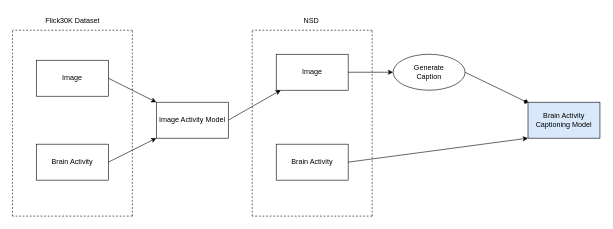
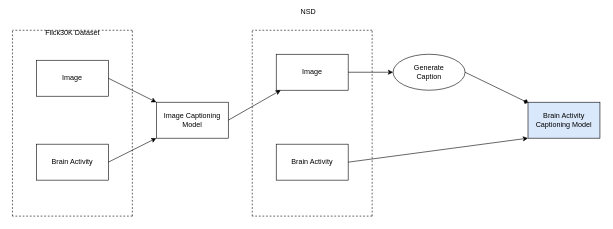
  <mxCell id="0" />
  <mxCell id="1" parent="0" />
  <mxCell id="2" value="Image" style="rounded=0;whiteSpace=wrap;html=1;" parent="1" vertex="1"><mxGeometry x="460" y="90" width="120" height="60" as="geometry" /></mxCell>
  <mxCell id="3" value="Brain Activity" style="rounded=0;whiteSpace=wrap;html=1;" parent="1" vertex="1"><mxGeometry x="460" y="240" width="120" height="60" as="geometry" /></mxCell>
- <mxCell id="4" value="Image Activity Model" style="rounded=0;whiteSpace=wrap;html=1;" parent="1" vertex="1"><mxGeometry x="260" y="170" width="120" height="60" as="geometry" /></mxCell>
+ <mxCell id="4" value="Image Captioning Model" style="rounded=0;whiteSpace=wrap;html=1;" parent="1" vertex="1"><mxGeometry x="260" y="170" width="120" height="60" as="geometry" /></mxCell>
  <mxCell id="5" value="Generate&lt;div&gt;Caption&lt;/div&gt;" style="ellipse;whiteSpace=wrap;html=1;" parent="1" vertex="1"><mxGeometry x="655" y="90" width="120" height="60" as="geometry" /></mxCell>
  <mxCell id="6" value="" style="endArrow=none;dashed=1;html=1;rounded=0;" edge="1" parent="1"><mxGeometry width="50" height="50" relative="1" as="geometry"><mxPoint x="420" y="360" as="sourcePoint" /><mxPoint x="420" y="50" as="targetPoint" /></mxGeometry></mxCell>
  <mxCell id="7" value="" style="endArrow=none;dashed=1;html=1;rounded=0;" edge="1" parent="1"><mxGeometry width="50" height="50" relative="1" as="geometry"><mxPoint x="620" y="50" as="sourcePoint" /><mxPoint x="420" y="50" as="targetPoint" /></mxGeometry></mxCell>
  <mxCell id="8" value="" style="endArrow=none;dashed=1;html=1;rounded=0;" edge="1" parent="1"><mxGeometry width="50" height="50" relative="1" as="geometry"><mxPoint x="620" y="360" as="sourcePoint" /><mxPoint x="420" y="360" as="targetPoint" /></mxGeometry></mxCell>
  <mxCell id="9" value="" style="endArrow=none;dashed=1;html=1;rounded=0;" edge="1" parent="1"><mxGeometry width="50" height="50" relative="1" as="geometry"><mxPoint x="620" y="360" as="sourcePoint" /><mxPoint x="620" y="50" as="targetPoint" /></mxGeometry></mxCell>
  <mxCell id="10" value="Image" style="rounded=0;whiteSpace=wrap;html=1;" vertex="1" parent="1"><mxGeometry x="60" y="100" width="120" height="60" as="geometry" /></mxCell>
  <mxCell id="11" value="Brain Activity" style="rounded=0;whiteSpace=wrap;html=1;" vertex="1" parent="1"><mxGeometry x="60" y="240" width="120" height="60" as="geometry" /></mxCell>
  <mxCell id="12" value="" style="endArrow=none;dashed=1;html=1;rounded=0;" edge="1" parent="1"><mxGeometry width="50" height="50" relative="1" as="geometry"><mxPoint x="20" y="360" as="sourcePoint" /><mxPoint x="20" y="50" as="targetPoint" /></mxGeometry></mxCell>
  <mxCell id="13" value="" style="endArrow=none;dashed=1;html=1;rounded=0;" edge="1" parent="1"><mxGeometry width="50" height="50" relative="1" as="geometry"><mxPoint x="220" y="50" as="sourcePoint" /><mxPoint x="20" y="50" as="targetPoint" /></mxGeometry></mxCell>
  <mxCell id="14" value="" style="endArrow=none;dashed=1;html=1;rounded=0;" edge="1" parent="1"><mxGeometry width="50" height="50" relative="1" as="geometry"><mxPoint x="220" y="360" as="sourcePoint" /><mxPoint x="20" y="360" as="targetPoint" /></mxGeometry></mxCell>
  <mxCell id="15" value="" style="endArrow=none;dashed=1;html=1;rounded=0;" edge="1" parent="1"><mxGeometry width="50" height="50" relative="1" as="geometry"><mxPoint x="220" y="360" as="sourcePoint" /><mxPoint x="220" y="50" as="targetPoint" /></mxGeometry></mxCell>
  <mxCell id="16" value="" style="endArrow=classic;html=1;rounded=0;exitX=1;exitY=0.5;exitDx=0;exitDy=0;" edge="1" parent="1" source="10" target="4"><mxGeometry width="50" height="50" relative="1" as="geometry"><mxPoint x="130" y="240" as="sourcePoint" /><mxPoint x="180" y="190" as="targetPoint" /></mxGeometry></mxCell>
  <mxCell id="17" value="" style="endArrow=classic;html=1;rounded=0;exitX=1;exitY=0.5;exitDx=0;exitDy=0;" edge="1" parent="1" source="11" target="4"><mxGeometry width="50" height="50" relative="1" as="geometry"><mxPoint x="190" y="140" as="sourcePoint" /><mxPoint x="280" y="210" as="targetPoint" /></mxGeometry></mxCell>
- <mxCell id="18" value="Flick30K Dataset" style="text;html=1;align=center;verticalAlign=middle;resizable=0;points=[];autosize=1;strokeColor=none;fillColor=none;" vertex="1" parent="1"><mxGeometry x="65" y="20" width="110" height="30" as="geometry" /></mxCell>
- <mxCell id="19" value="NSD&amp;nbsp;" style="text;html=1;align=center;verticalAlign=middle;resizable=0;points=[];autosize=1;strokeColor=none;fillColor=none;" vertex="1" parent="1"><mxGeometry x="495" y="20" width="50" height="30" as="geometry" /></mxCell>
+ <mxCell id="18" value="Flick30K Dataset" style="text;html=1;align=center;verticalAlign=middle;resizable=0;points=[];autosize=1;strokeColor=none;fillColor=none;" vertex="1" parent="1"><mxGeometry x="65" y="40" width="110" height="30" as="geometry" /></mxCell>
+ <mxCell id="19" value="NSD&amp;nbsp;" style="text;html=1;align=center;verticalAlign=middle;resizable=0;points=[];autosize=1;strokeColor=none;fillColor=none;" vertex="1" parent="1"><mxGeometry x="490" y="5" width="50" height="30" as="geometry" /></mxCell>
  <mxCell id="20" value="" style="endArrow=classic;html=1;rounded=0;exitX=1;exitY=0.5;exitDx=0;exitDy=0;" edge="1" parent="1" source="4" target="2"><mxGeometry width="50" height="50" relative="1" as="geometry"><mxPoint x="530" y="240" as="sourcePoint" /><mxPoint x="580" y="190" as="targetPoint" /></mxGeometry></mxCell>
  <mxCell id="21" value="" style="endArrow=classic;html=1;rounded=0;exitX=1;exitY=0.5;exitDx=0;exitDy=0;entryX=0;entryY=0.5;entryDx=0;entryDy=0;" edge="1" parent="1" source="2" target="5"><mxGeometry width="50" height="50" relative="1" as="geometry"><mxPoint x="420" y="210" as="sourcePoint" /><mxPoint x="530" y="158" as="targetPoint" /></mxGeometry></mxCell>
  <mxCell id="22" value="Brain Activity Captioning Model" style="rounded=0;whiteSpace=wrap;html=1;fillColor=#dae8fc;" vertex="1" parent="1"><mxGeometry x="880" y="170" width="120" height="60" as="geometry" /></mxCell>
  <mxCell id="23" value="" style="endArrow=classic;html=1;rounded=0;exitX=1;exitY=0.5;exitDx=0;exitDy=0;entryX=0;entryY=1;entryDx=0;entryDy=0;" edge="1" parent="1" source="3" target="22"><mxGeometry width="50" height="50" relative="1" as="geometry"><mxPoint x="390" y="210" as="sourcePoint" /><mxPoint x="478" y="160" as="targetPoint" /></mxGeometry></mxCell>
  <mxCell id="24" value="" style="endArrow=diamond;html=1;rounded=0;exitX=1;exitY=0.5;exitDx=0;exitDy=0;" edge="1" parent="1" source="5" target="22"><mxGeometry width="50" height="50" relative="1" as="geometry"><mxPoint x="590" y="130" as="sourcePoint" /><mxPoint x="660" y="130" as="targetPoint" /></mxGeometry></mxCell>
